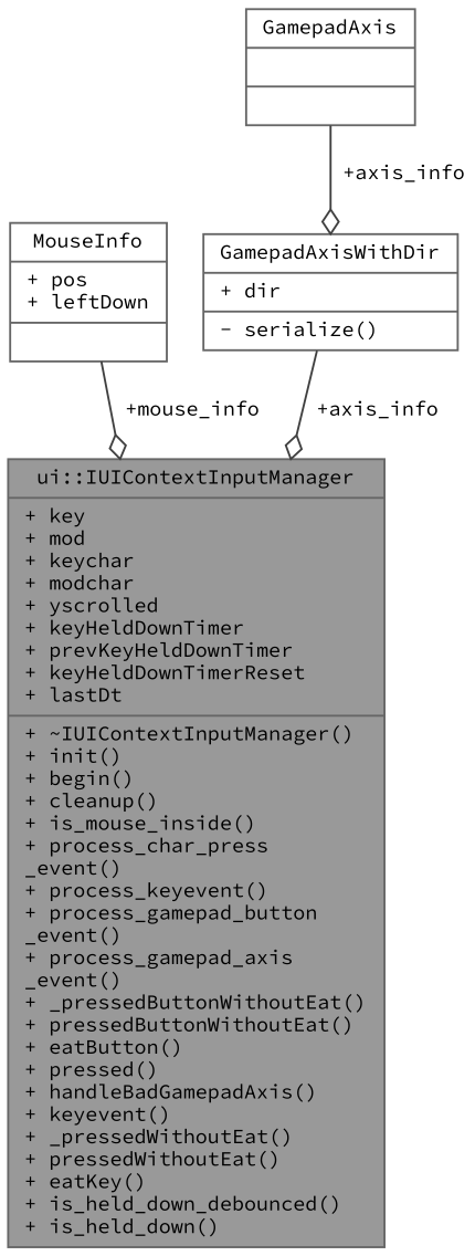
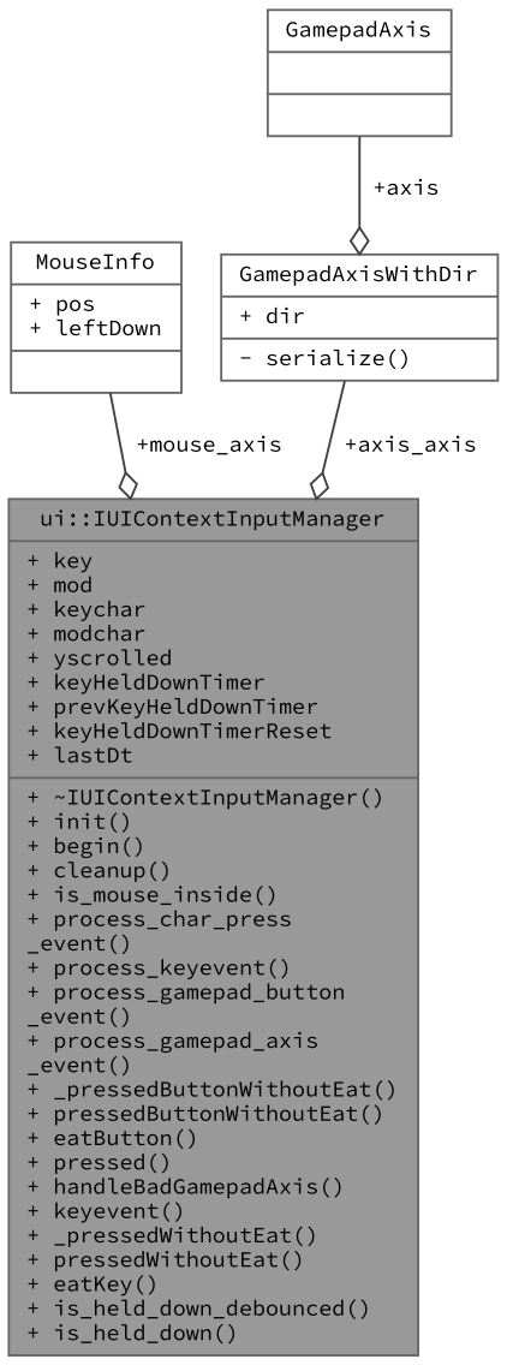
  digraph {
    fontname="Source Code Pro"
    node [color=gray40 fillcolor=white fontname="Source Code Pro" fontsize=10 shape=record style=filled]
    edge [arrowhead=odiamond color=grey25 fontname="Source Code Pro" fontsize=10 labelfontname=Helvetica labelfontsize=10 style=solid]
    n1 [fillcolor=grey60 fontcolor=black height=0.2 label="{ui::IUIContextInputManager\n|+ key\l+ mod\l+ keychar\l+ modchar\l+ yscrolled\l+ keyHeldDownTimer\l+ prevKeyHeldDownTimer\l+ keyHeldDownTimerReset\l+ lastDt\l|+ ~IUIContextInputManager()\l+ init()\l+ begin()\l+ cleanup()\l+ is_mouse_inside()\l+ process_char_press\l_event()\l+ process_keyevent()\l+ process_gamepad_button\l_event()\l+ process_gamepad_axis\l_event()\l+ _pressedButtonWithoutEat()\l+ pressedButtonWithoutEat()\l+ eatButton()\l+ pressed()\l+ handleBadGamepadAxis()\l+ keyevent()\l+ _pressedWithoutEat()\l+ pressedWithoutEat()\l+ eatKey()\l+ is_held_down_debounced()\l+ is_held_down()\l}" width=0.4]
    n2 [height=0.2 label="{MouseInfo\n|+ pos\l+ leftDown\l|}" width=0.4]
    n3 [height=0.2 label="{GamepadAxisWithDir\n|+ dir\l|- serialize()\l}" width=0.4]
    n4 [height=0.2 label="{GamepadAxis\n||}" width=0.4]
-   n2 -> n1 [label=" +mouse_info"]
-   n3 -> n1 [label=" +axis_info"]
-   n4 -> n3 [label=" +axis_info"]
+   n2 -> n1 [label=" +mouse_axis"]
+   n3 -> n1 [label=" +axis_axis"]
+   n4 -> n3 [label=" +axis"]
  }
